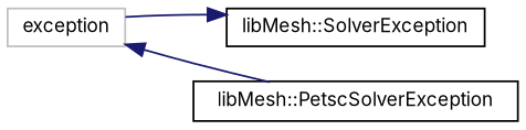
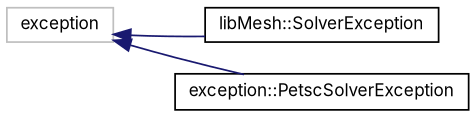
  digraph {
    fontname=Inter
    rankdir=LR
    node [color=black fillcolor=white fontname=Inter fontsize=10 shape=record style=filled]
    edge [color=midnightblue dir=back fontname=Inter fontsize=10 labelfontname=Helvetica labelfontsize=10 style=solid]
    n1 [color=grey75 height=0.2 label=exception width=0.4]
    n2 [height=0.2 label="libMesh::SolverException" width=0.4]
-   n3 [height=0.2 label="libMesh::PetscSolverException" width=0.4]
-   n2 -> n1
+   n3 [height=0.2 label="exception::PetscSolverException" width=0.4]
+   n1 -> n2
    n1 -> n3
  }
